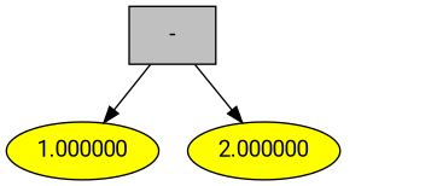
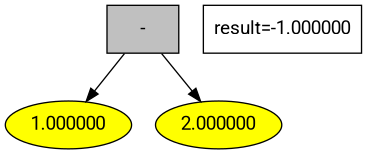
  digraph {
    fontname=Roboto
    node [fillcolor=yellow style=filled fontname=Roboto]
    edge [fontname=Roboto]
    n1 [fillcolor=grey label="-" shape=box]
    n2 [label=1.000000]
    n3 [label=2.000000]
+   "result=-1.000000" [shape=box fillcolor="" style=""]
    n1 -> n2
    n1 -> n3
  }
